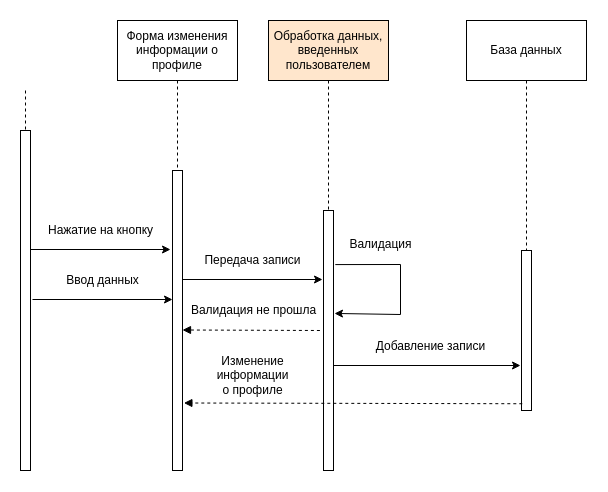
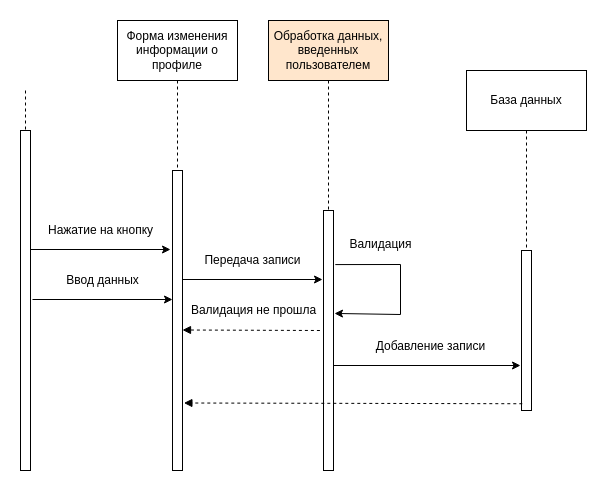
  <mxCell id="0" />
  <mxCell id="1" parent="0" />
  <mxCell id="2" value="" style="rounded=0;whiteSpace=wrap;html=1;" parent="1" vertex="1"><mxGeometry x="20" y="130" width="10" height="340" as="geometry" /></mxCell>
  <mxCell id="3" value="" style="endArrow=none;dashed=1;html=1;rounded=0;" parent="1" edge="1"><mxGeometry width="50" height="50" relative="1" as="geometry"><mxPoint x="25" y="90" as="sourcePoint" /><mxPoint x="25" y="130" as="targetPoint" /></mxGeometry></mxCell>
  <mxCell id="4" value="" style="rounded=0;whiteSpace=wrap;html=1;" parent="1" vertex="1"><mxGeometry x="172" y="170" width="10" height="300" as="geometry" /></mxCell>
  <mxCell id="5" value="Форма изменения информации о профиле" style="rounded=0;whiteSpace=wrap;html=1;" parent="1" vertex="1"><mxGeometry x="117" y="20" width="120" height="60" as="geometry" /></mxCell>
  <mxCell id="6" value="" style="rounded=0;whiteSpace=wrap;html=1;" parent="1" vertex="1"><mxGeometry x="323" y="210" width="10" height="260" as="geometry" /></mxCell>
  <mxCell id="7" value="Обработка данных, введенных пользователем" style="rounded=0;whiteSpace=wrap;html=1;fillColor=#ffe6cc;" parent="1" vertex="1"><mxGeometry x="268" y="20" width="120" height="60" as="geometry" /></mxCell>
  <mxCell id="8" value="" style="rounded=0;whiteSpace=wrap;html=1;" parent="1" vertex="1"><mxGeometry x="521" y="250" width="10" height="160" as="geometry" /></mxCell>
- <mxCell id="9" value="База данных" style="rounded=0;whiteSpace=wrap;html=1;" parent="1" vertex="1"><mxGeometry x="466" y="20" width="120" height="60" as="geometry" /></mxCell>
+ <mxCell id="9" value="База данных" style="rounded=0;whiteSpace=wrap;html=1;" parent="1" vertex="1"><mxGeometry x="466" y="70" width="120" height="60" as="geometry" /></mxCell>
  <mxCell id="10" value="" style="endArrow=classic;html=1;rounded=0;exitX=1;exitY=0.35;exitDx=0;exitDy=0;exitPerimeter=0;" parent="1" source="2" edge="1"><mxGeometry width="50" height="50" relative="1" as="geometry"><mxPoint x="60" y="260" as="sourcePoint" /><mxPoint x="170" y="249" as="targetPoint" /></mxGeometry></mxCell>
  <mxCell id="11" value="Нажатие на кнопку" style="text;html=1;align=center;verticalAlign=middle;resizable=0;points=[];autosize=1;strokeColor=none;fillColor=none;" parent="1" vertex="1"><mxGeometry x="40" y="220" width="120" height="20" as="geometry" /></mxCell>
  <mxCell id="12" value="" style="endArrow=classic;html=1;rounded=0;exitX=1;exitY=0.35;exitDx=0;exitDy=0;exitPerimeter=0;" parent="1" edge="1"><mxGeometry width="50" height="50" relative="1" as="geometry"><mxPoint x="32" y="299" as="sourcePoint" /><mxPoint x="172" y="299" as="targetPoint" /></mxGeometry></mxCell>
  <mxCell id="13" value="Ввод данных" style="text;html=1;align=center;verticalAlign=middle;resizable=0;points=[];autosize=1;strokeColor=none;fillColor=none;" parent="1" vertex="1"><mxGeometry x="57" y="270" width="90" height="20" as="geometry" /></mxCell>
  <mxCell id="14" value="" style="endArrow=classic;html=1;rounded=0;exitX=1;exitY=0.35;exitDx=0;exitDy=0;exitPerimeter=0;" parent="1" edge="1"><mxGeometry width="50" height="50" relative="1" as="geometry"><mxPoint x="182" y="279" as="sourcePoint" /><mxPoint x="322" y="279" as="targetPoint" /></mxGeometry></mxCell>
  <mxCell id="15" value="Передача записи" style="text;html=1;align=center;verticalAlign=middle;resizable=0;points=[];autosize=1;strokeColor=none;fillColor=none;" parent="1" vertex="1"><mxGeometry x="192" y="250" width="120" height="20" as="geometry" /></mxCell>
  <mxCell id="16" value="" style="endArrow=classic;html=1;rounded=0;exitX=1.18;exitY=0.208;exitDx=0;exitDy=0;exitPerimeter=0;entryX=1.1;entryY=0.396;entryDx=0;entryDy=0;entryPerimeter=0;" parent="1" source="6" target="6" edge="1"><mxGeometry width="50" height="50" relative="1" as="geometry"><mxPoint x="333.2" y="265.38" as="sourcePoint" /><mxPoint x="333" y="314" as="targetPoint" /><Array as="points"><mxPoint x="400" y="264" /><mxPoint x="400" y="314" /></Array></mxGeometry></mxCell>
  <mxCell id="17" value="Валидация" style="text;html=1;align=center;verticalAlign=middle;resizable=0;points=[];autosize=1;strokeColor=none;fillColor=none;" parent="1" vertex="1"><mxGeometry x="340" y="234" width="80" height="20" as="geometry" /></mxCell>
  <mxCell id="18" value="" style="endArrow=classic;html=1;rounded=0;exitX=1;exitY=0.35;exitDx=0;exitDy=0;exitPerimeter=0;" parent="1" edge="1"><mxGeometry width="50" height="50" relative="1" as="geometry"><mxPoint x="333" y="365" as="sourcePoint" /><mxPoint x="520" y="365" as="targetPoint" /></mxGeometry></mxCell>
  <mxCell id="19" value="Добавление записи" style="text;html=1;align=center;verticalAlign=middle;resizable=0;points=[];autosize=1;strokeColor=none;fillColor=none;" parent="1" vertex="1"><mxGeometry x="370" y="336" width="120" height="20" as="geometry" /></mxCell>
  <mxCell id="20" value="" style="html=1;verticalAlign=bottom;labelBackgroundColor=none;endArrow=block;endFill=1;dashed=1;rounded=0;exitX=0.18;exitY=0.864;exitDx=0;exitDy=0;exitPerimeter=0;entryX=1.24;entryY=0.725;entryDx=0;entryDy=0;entryPerimeter=0;" parent="1" edge="1"><mxGeometry width="160" relative="1" as="geometry"><mxPoint x="521.8" y="403.24" as="sourcePoint" /><mxPoint x="183.4" y="402.5" as="targetPoint" /></mxGeometry></mxCell>
- <mxCell id="21" value="Изменение&lt;br&gt;информации&lt;br&gt;о профиле" style="text;html=1;align=center;verticalAlign=middle;resizable=0;points=[];autosize=1;strokeColor=none;fillColor=none;" parent="1" vertex="1"><mxGeometry x="207" y="350" width="90" height="50" as="geometry" /></mxCell>
  <mxCell id="22" value="" style="endArrow=none;dashed=1;html=1;rounded=0;exitX=0.5;exitY=1;exitDx=0;exitDy=0;entryX=0.5;entryY=0;entryDx=0;entryDy=0;" parent="1" source="5" target="4" edge="1"><mxGeometry width="50" height="50" relative="1" as="geometry"><mxPoint x="35" y="100" as="sourcePoint" /><mxPoint x="35" y="140" as="targetPoint" /></mxGeometry></mxCell>
  <mxCell id="23" value="" style="endArrow=none;dashed=1;html=1;rounded=0;exitX=0.5;exitY=1;exitDx=0;exitDy=0;entryX=0.5;entryY=0;entryDx=0;entryDy=0;" parent="1" source="7" target="6" edge="1"><mxGeometry width="50" height="50" relative="1" as="geometry"><mxPoint x="45" y="110" as="sourcePoint" /><mxPoint x="45" y="150" as="targetPoint" /></mxGeometry></mxCell>
  <mxCell id="24" value="" style="endArrow=none;dashed=1;html=1;rounded=0;exitX=0.5;exitY=1;exitDx=0;exitDy=0;entryX=0.5;entryY=0;entryDx=0;entryDy=0;" parent="1" source="9" target="8" edge="1"><mxGeometry width="50" height="50" relative="1" as="geometry"><mxPoint x="55" y="120" as="sourcePoint" /><mxPoint x="55" y="160" as="targetPoint" /></mxGeometry></mxCell>
  <mxCell id="25" value="" style="html=1;verticalAlign=bottom;labelBackgroundColor=none;endArrow=block;endFill=1;dashed=1;rounded=0;entryX=1.24;entryY=0.725;entryDx=0;entryDy=0;entryPerimeter=0;" edge="1" parent="1"><mxGeometry width="160" relative="1" as="geometry"><mxPoint x="319.4" y="330" as="sourcePoint" /><mxPoint x="182" y="329.5" as="targetPoint" /></mxGeometry></mxCell>
  <mxCell id="26" value="Валидация не прошла" style="text;html=1;align=center;verticalAlign=middle;resizable=0;points=[];autosize=1;strokeColor=none;fillColor=none;" vertex="1" parent="1"><mxGeometry x="183" y="300" width="140" height="20" as="geometry" /></mxCell>
